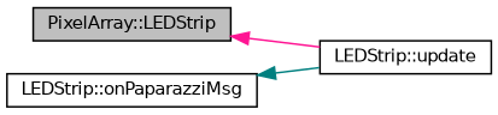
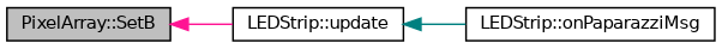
  digraph {
    rankdir=LR
    node [color=black fillcolor=white fontname=Helvetica fontsize=10 shape=record style=filled]
    edge [dir=back fontname=Helvetica fontsize=10 labelfontname=Helvetica labelfontsize=10 style=solid]
-   n1 [fillcolor=grey75 fontcolor=black height=0.2 label="PixelArray::LEDStrip" width=0.4]
+   n1 [fillcolor=grey75 fontcolor=black height=0.2 label="PixelArray::SetB" width=0.4]
    n2 [height=0.2 label="LEDStrip::update" width=0.4]
    n3 [height=0.2 label="LEDStrip::onPaparazziMsg" width=0.4]
    n1 -> n2 [color=deeppink]
-   n3 -> n2 [color=teal]
+   n2 -> n3 [color=teal]
  }
